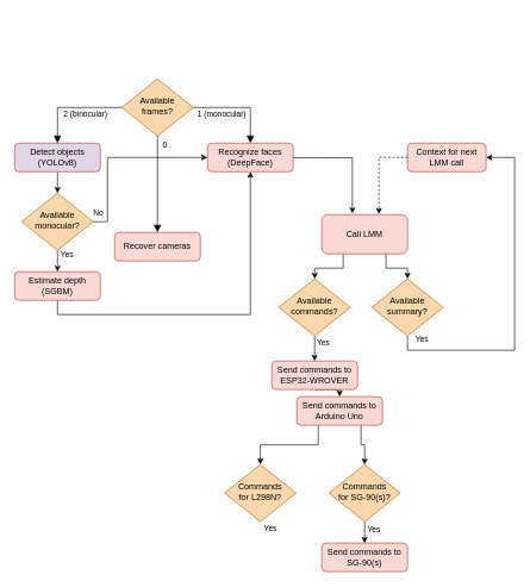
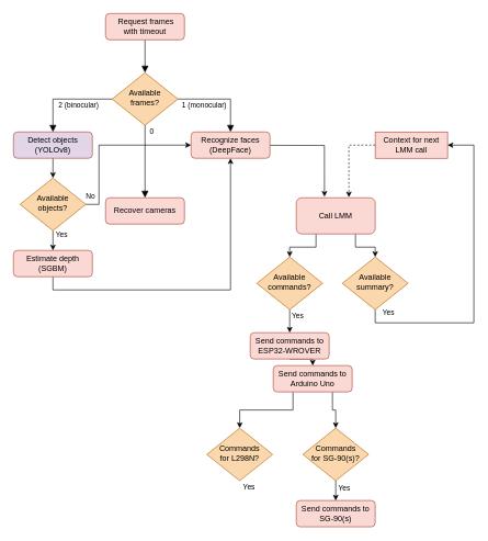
  <mxCell id="0" />
  <mxCell id="1" parent="0" />
+ <mxCell id="2" value="" style="rounded=0;html=1;jettySize=auto;orthogonalLoop=1;fontSize=11;endArrow=block;endFill=1;endSize=8;strokeWidth=1;shadow=0;labelBackgroundColor=none;edgeStyle=orthogonalEdgeStyle;fontColor=#000000;strokeColor=#000000;" parent="1" source="3" target="5" edge="1"><mxGeometry relative="1" as="geometry" /></mxCell>
+ <mxCell id="3" value="&amp;nbsp;Request&amp;nbsp;frames with&amp;nbsp;timeout" style="rounded=1;whiteSpace=wrap;html=1;fontSize=12;glass=0;strokeWidth=1;shadow=0;fillColor=#fad9d5;strokeColor=#ae4132;fontColor=#000000;" parent="1" vertex="1"><mxGeometry x="160" y="20" width="120" height="40" as="geometry" /></mxCell>
  <mxCell id="4" value="1 (monocular)" style="edgeStyle=orthogonalEdgeStyle;rounded=0;html=1;jettySize=auto;orthogonalLoop=1;fontSize=11;endArrow=block;endFill=1;endSize=8;strokeWidth=1;shadow=0;labelBackgroundColor=none;fontColor=#000000;strokeColor=#000000;" parent="1" source="5" target="7" edge="1"><mxGeometry x="-0.385" y="-10" relative="1" as="geometry"><mxPoint as="offset" /></mxGeometry></mxCell>
  <mxCell id="5" value="Available f&lt;span&gt;rames&lt;/span&gt;?" style="rhombus;whiteSpace=wrap;html=1;shadow=0;fontFamily=Helvetica;fontSize=12;align=center;strokeWidth=1;spacing=6;spacingTop=-4;fillColor=#fad7ac;strokeColor=#b46504;fontColor=#000000;fontStyle=0" parent="1" vertex="1"><mxGeometry x="170" y="110" width="100" height="80" as="geometry" /></mxCell>
  <mxCell id="6" style="edgeStyle=orthogonalEdgeStyle;rounded=0;orthogonalLoop=1;jettySize=auto;html=1;exitX=1;exitY=0.5;exitDx=0;exitDy=0;strokeColor=#000000;entryX=0.357;entryY=-0.029;entryDx=0;entryDy=0;entryPerimeter=0;" parent="1" target="20" edge="1"><mxGeometry relative="1" as="geometry"><mxPoint x="510" y="320" as="targetPoint" /><mxPoint x="300" y="220" as="sourcePoint" /></mxGeometry></mxCell>
  <mxCell id="7" value="Recognize faces (DeepFace)" style="rounded=1;whiteSpace=wrap;html=1;fontSize=12;glass=0;strokeWidth=1;shadow=0;fillColor=#fad9d5;strokeColor=#ae4132;fontColor=#000000;" parent="1" vertex="1"><mxGeometry x="290" y="200" width="120" height="40" as="geometry" /></mxCell>
  <mxCell id="8" value="0" style="rounded=0;html=1;jettySize=auto;orthogonalLoop=1;fontSize=11;endArrow=block;endFill=1;endSize=8;strokeWidth=1;shadow=0;labelBackgroundColor=none;edgeStyle=orthogonalEdgeStyle;exitX=0.5;exitY=1;exitDx=0;exitDy=0;fontColor=#000000;strokeColor=#000000;" parent="1" source="5" target="10" edge="1"><mxGeometry x="-0.818" y="10" relative="1" as="geometry"><mxPoint as="offset" /><mxPoint x="100.048" y="299.962" as="sourcePoint" /></mxGeometry></mxCell>
  <mxCell id="9" value="2 (binocular)" style="edgeStyle=orthogonalEdgeStyle;rounded=0;html=1;jettySize=auto;orthogonalLoop=1;fontSize=11;endArrow=block;endFill=1;endSize=8;strokeWidth=1;shadow=0;labelBackgroundColor=none;exitX=0;exitY=0.5;exitDx=0;exitDy=0;fontColor=#000000;strokeColor=#000000;" parent="1" source="5" target="12" edge="1"><mxGeometry x="-0.278" y="10" relative="1" as="geometry"><mxPoint as="offset" /><mxPoint x="150" y="260" as="sourcePoint" /></mxGeometry></mxCell>
- <mxCell id="10" value="Recover cameras" style="rounded=1;whiteSpace=wrap;html=1;fontSize=12;glass=0;strokeWidth=1;shadow=0;fillColor=#fad9d5;strokeColor=#ae4132;fontColor=#000000;" parent="1" vertex="1"><mxGeometry x="160" y="325" width="120" height="40" as="geometry" /></mxCell>
+ <mxCell id="10" value="Recover cameras" style="rounded=1;whiteSpace=wrap;html=1;fontSize=12;glass=0;strokeWidth=1;shadow=0;fillColor=#fad9d5;strokeColor=#ae4132;fontColor=#000000;" parent="1" vertex="1"><mxGeometry x="160" y="300" width="120" height="40" as="geometry" /></mxCell>
  <mxCell id="11" style="edgeStyle=orthogonalEdgeStyle;rounded=0;orthogonalLoop=1;jettySize=auto;html=1;exitX=0.5;exitY=1;exitDx=0;exitDy=0;entryX=0.5;entryY=0;entryDx=0;entryDy=0;fontColor=#000000;strokeColor=#000000;" parent="1" source="12" target="15" edge="1"><mxGeometry relative="1" as="geometry" /></mxCell>
  <mxCell id="12" value="Detect objects (YOLOv8)" style="rounded=1;whiteSpace=wrap;html=1;fontSize=12;glass=0;strokeWidth=1;shadow=0;fillColor=#e1d5e7;strokeColor=#ae4132;fontColor=#000000;" parent="1" vertex="1"><mxGeometry x="20" y="200" width="120" height="40" as="geometry" /></mxCell>
  <mxCell id="13" style="edgeStyle=orthogonalEdgeStyle;rounded=0;orthogonalLoop=1;jettySize=auto;html=1;exitX=0.5;exitY=1;exitDx=0;exitDy=0;entryX=0.5;entryY=0;entryDx=0;entryDy=0;fontColor=#000000;strokeColor=#000000;" parent="1" source="15" target="17" edge="1"><mxGeometry relative="1" as="geometry" /></mxCell>
  <mxCell id="14" style="edgeStyle=orthogonalEdgeStyle;rounded=0;orthogonalLoop=1;jettySize=auto;html=1;entryX=0;entryY=0.5;entryDx=0;entryDy=0;strokeColor=#000000;" parent="1" source="15" target="7" edge="1"><mxGeometry relative="1" as="geometry"><Array as="points"><mxPoint x="150" y="310" /><mxPoint x="150" y="220" /></Array></mxGeometry></mxCell>
- <mxCell id="15" value="Available monocular?" style="rhombus;whiteSpace=wrap;html=1;shadow=0;fontFamily=Helvetica;fontSize=12;align=center;strokeWidth=1;spacing=6;spacingTop=-4;fillColor=#fad7ac;strokeColor=#b46504;fontColor=#000000;" parent="1" vertex="1"><mxGeometry x="30" y="270" width="100" height="80" as="geometry" /></mxCell>
+ <mxCell id="15" value="Available objects?" style="rhombus;whiteSpace=wrap;html=1;shadow=0;fontFamily=Helvetica;fontSize=12;align=center;strokeWidth=1;spacing=6;spacingTop=-4;fillColor=#fad7ac;strokeColor=#b46504;fontColor=#000000;" parent="1" vertex="1"><mxGeometry x="30" y="270" width="100" height="80" as="geometry" /></mxCell>
  <mxCell id="16" style="edgeStyle=orthogonalEdgeStyle;rounded=0;orthogonalLoop=1;jettySize=auto;html=1;exitX=0.5;exitY=1;exitDx=0;exitDy=0;entryX=0.5;entryY=1;entryDx=0;entryDy=0;fontColor=#000000;strokeColor=#000000;" parent="1" source="17" target="7" edge="1"><mxGeometry relative="1" as="geometry" /></mxCell>
  <mxCell id="17" value="Estimate depth (SGBM)" style="rounded=1;whiteSpace=wrap;html=1;fontSize=12;glass=0;strokeWidth=1;shadow=0;fillColor=#fad9d5;strokeColor=#ae4132;fontColor=#000000;" parent="1" vertex="1"><mxGeometry x="20" y="380" width="120" height="40" as="geometry" /></mxCell>
  <mxCell id="18" style="edgeStyle=orthogonalEdgeStyle;rounded=0;orthogonalLoop=1;jettySize=auto;html=1;exitX=0.25;exitY=1;exitDx=0;exitDy=0;entryX=0.5;entryY=0;entryDx=0;entryDy=0;strokeColor=#000000;" parent="1" source="20" target="25" edge="1"><mxGeometry relative="1" as="geometry" /></mxCell>
  <mxCell id="19" style="edgeStyle=orthogonalEdgeStyle;rounded=0;orthogonalLoop=1;jettySize=auto;html=1;exitX=0.75;exitY=1;exitDx=0;exitDy=0;entryX=0.5;entryY=0;entryDx=0;entryDy=0;strokeColor=#000000;" parent="1" source="20" target="27" edge="1"><mxGeometry relative="1" as="geometry" /></mxCell>
  <mxCell id="20" value="Call LMM" style="rounded=1;whiteSpace=wrap;html=1;fontSize=12;glass=0;strokeWidth=1;shadow=0;fillColor=#fad9d5;strokeColor=#ae4132;fontColor=#000000;" parent="1" vertex="1"><mxGeometry x="450" y="300" width="120" height="55" as="geometry" /></mxCell>
- <mxCell id="21" value="Context for next LMM call" style="rounded=1;whiteSpace=wrap;html=1;fontSize=12;glass=0;strokeWidth=1;shadow=0;fillColor=#fad9d5;strokeColor=#ae4132;fontColor=#000000;" parent="1" vertex="1"><mxGeometry x="570" y="200" width="110" height="40" as="geometry" /></mxCell>
+ <mxCell id="21" value="Context for next LMM call" style="whiteSpace=wrap;html=1;fontSize=12;glass=0;strokeWidth=1;shadow=0;fillColor=#fad9d5;strokeColor=#ae4132;fontColor=#000000;rounded=0;" parent="1" vertex="1"><mxGeometry x="570" y="200" width="110" height="40" as="geometry" /></mxCell>
  <mxCell id="22" value="&lt;font color=&quot;#000000&quot; style=&quot;font-size: 11px;&quot;&gt;No&lt;/font&gt;" style="text;html=1;align=center;verticalAlign=middle;resizable=0;points=[];autosize=1;strokeColor=none;fillColor=none;fontSize=11;" parent="1" vertex="1"><mxGeometry x="117" y="282" width="40" height="30" as="geometry" /></mxCell>
  <mxCell id="23" value="&lt;font color=&quot;#000000&quot; style=&quot;font-size: 11px;&quot;&gt;Yes&lt;/font&gt;" style="text;html=1;align=center;verticalAlign=middle;resizable=0;points=[];autosize=1;strokeColor=none;fillColor=none;fontSize=11;" parent="1" vertex="1"><mxGeometry x="73" y="341" width="40" height="30" as="geometry" /></mxCell>
  <mxCell id="24" style="edgeStyle=orthogonalEdgeStyle;rounded=0;orthogonalLoop=1;jettySize=auto;html=1;exitX=0.5;exitY=1;exitDx=0;exitDy=0;entryX=0.5;entryY=0;entryDx=0;entryDy=0;strokeColor=#000000;" parent="1" source="25" target="31" edge="1"><mxGeometry relative="1" as="geometry" /></mxCell>
  <mxCell id="25" value="Available commands?" style="rhombus;whiteSpace=wrap;html=1;shadow=0;fontFamily=Helvetica;fontSize=12;align=center;strokeWidth=1;spacing=6;spacingTop=-4;fillColor=#fad7ac;strokeColor=#b46504;fontColor=#000000;" parent="1" vertex="1"><mxGeometry x="390" y="390" width="100" height="80" as="geometry" /></mxCell>
  <mxCell id="26" style="edgeStyle=orthogonalEdgeStyle;rounded=0;orthogonalLoop=1;jettySize=auto;html=1;entryX=1;entryY=0.5;entryDx=0;entryDy=0;strokeColor=#000000;" parent="1" source="27" target="21" edge="1"><mxGeometry relative="1" as="geometry"><Array as="points"><mxPoint x="570" y="490" /><mxPoint x="720" y="490" /><mxPoint x="720" y="220" /></Array></mxGeometry></mxCell>
  <mxCell id="27" value="Available summary?" style="rhombus;whiteSpace=wrap;html=1;shadow=0;fontFamily=Helvetica;fontSize=12;align=center;strokeWidth=1;spacing=6;spacingTop=-4;fillColor=#fad7ac;strokeColor=#b46504;fontColor=#000000;" parent="1" vertex="1"><mxGeometry x="520" y="390" width="100" height="80" as="geometry" /></mxCell>
  <mxCell id="28" style="edgeStyle=orthogonalEdgeStyle;rounded=0;orthogonalLoop=1;jettySize=auto;html=1;entryX=0.667;entryY=-0.014;entryDx=0;entryDy=0;entryPerimeter=0;strokeColor=#000000;exitX=0;exitY=0.5;exitDx=0;exitDy=0;dashed=1;" parent="1" source="21" target="20" edge="1"><mxGeometry relative="1" as="geometry"><Array as="points"><mxPoint x="530" y="220" /></Array></mxGeometry></mxCell>
  <mxCell id="29" value="&lt;font color=&quot;#000000&quot; style=&quot;font-size: 11px;&quot;&gt;Yes&lt;/font&gt;" style="text;html=1;align=center;verticalAlign=middle;resizable=0;points=[];autosize=1;strokeColor=none;fillColor=none;fontSize=11;" parent="1" vertex="1"><mxGeometry x="570" y="460" width="40" height="30" as="geometry" /></mxCell>
  <mxCell id="30" style="edgeStyle=orthogonalEdgeStyle;rounded=0;orthogonalLoop=1;jettySize=auto;html=1;exitX=0.5;exitY=1;exitDx=0;exitDy=0;entryX=0.5;entryY=0;entryDx=0;entryDy=0;strokeColor=#000000;" parent="1" source="31" target="34" edge="1"><mxGeometry relative="1" as="geometry" /></mxCell>
  <mxCell id="31" value="Send commands to ESP32-WROVER" style="rounded=1;whiteSpace=wrap;html=1;fontSize=12;glass=0;strokeWidth=1;shadow=0;fillColor=#fad9d5;strokeColor=#ae4132;fontColor=#000000;" parent="1" vertex="1"><mxGeometry x="380" y="505" width="120" height="40" as="geometry" /></mxCell>
  <mxCell id="32" style="edgeStyle=orthogonalEdgeStyle;rounded=0;orthogonalLoop=1;jettySize=auto;html=1;exitX=0.25;exitY=1;exitDx=0;exitDy=0;entryX=0.5;entryY=0;entryDx=0;entryDy=0;strokeColor=#000000;" parent="1" source="34" target="36" edge="1"><mxGeometry relative="1" as="geometry" /></mxCell>
  <mxCell id="33" style="edgeStyle=orthogonalEdgeStyle;rounded=0;orthogonalLoop=1;jettySize=auto;html=1;exitX=0.75;exitY=1;exitDx=0;exitDy=0;entryX=0.5;entryY=0;entryDx=0;entryDy=0;strokeColor=#000000;" parent="1" source="34" target="38" edge="1"><mxGeometry relative="1" as="geometry" /></mxCell>
  <mxCell id="34" value="Send commands to Arduino Uno" style="rounded=1;whiteSpace=wrap;html=1;fontSize=12;glass=0;strokeWidth=1;shadow=0;fillColor=#fad9d5;strokeColor=#ae4132;fontColor=#000000;" parent="1" vertex="1"><mxGeometry x="415" y="555" width="120" height="40" as="geometry" /></mxCell>
  <mxCell id="35" value="Send commands to SG-90(s)" style="rounded=1;whiteSpace=wrap;html=1;fontSize=12;glass=0;strokeWidth=1;shadow=0;fillColor=#fad9d5;strokeColor=#ae4132;fontColor=#000000;" parent="1" vertex="1"><mxGeometry x="450" y="760" width="120" height="40" as="geometry" /></mxCell>
  <mxCell id="36" value="Commands&lt;div&gt;for L298N?&lt;/div&gt;" style="rhombus;whiteSpace=wrap;html=1;shadow=0;fontFamily=Helvetica;fontSize=12;align=center;strokeWidth=1;spacing=6;spacingTop=-4;fillColor=#fad7ac;strokeColor=#b46504;fontColor=#000000;" parent="1" vertex="1"><mxGeometry x="314" y="650" width="100" height="80" as="geometry" /></mxCell>
  <mxCell id="37" style="edgeStyle=orthogonalEdgeStyle;rounded=0;orthogonalLoop=1;jettySize=auto;html=1;exitX=0.5;exitY=1;exitDx=0;exitDy=0;entryX=0.5;entryY=0;entryDx=0;entryDy=0;strokeColor=#000000;" parent="1" source="38" target="35" edge="1"><mxGeometry relative="1" as="geometry" /></mxCell>
  <mxCell id="38" value="Commands&lt;div&gt;for SG-90(s)?&lt;/div&gt;" style="rhombus;whiteSpace=wrap;html=1;shadow=0;fontFamily=Helvetica;fontSize=12;align=center;strokeWidth=1;spacing=6;spacingTop=-4;fillColor=#fad7ac;strokeColor=#b46504;fontColor=#000000;" parent="1" vertex="1"><mxGeometry x="460" y="650" width="100" height="80" as="geometry" /></mxCell>
  <mxCell id="39" value="&lt;font color=&quot;#000000&quot; style=&quot;font-size: 11px;&quot;&gt;Yes&lt;/font&gt;" style="text;html=1;align=center;verticalAlign=middle;resizable=0;points=[];autosize=1;strokeColor=none;fillColor=none;fontSize=11;" parent="1" vertex="1"><mxGeometry x="503" y="726" width="40" height="30" as="geometry" /></mxCell>
  <mxCell id="40" value="&lt;font color=&quot;#000000&quot; style=&quot;font-size: 11px;&quot;&gt;Yes&lt;/font&gt;" style="text;html=1;align=center;verticalAlign=middle;resizable=0;points=[];autosize=1;strokeColor=none;fillColor=none;fontSize=11;" parent="1" vertex="1"><mxGeometry x="358" y="725" width="40" height="30" as="geometry" /></mxCell>
  <mxCell id="41" value="&lt;font color=&quot;#000000&quot; style=&quot;font-size: 11px;&quot;&gt;Yes&lt;/font&gt;" style="text;html=1;align=center;verticalAlign=middle;resizable=0;points=[];autosize=1;strokeColor=none;fillColor=none;fontSize=11;" parent="1" vertex="1"><mxGeometry x="432" y="465" width="40" height="30" as="geometry" /></mxCell>
